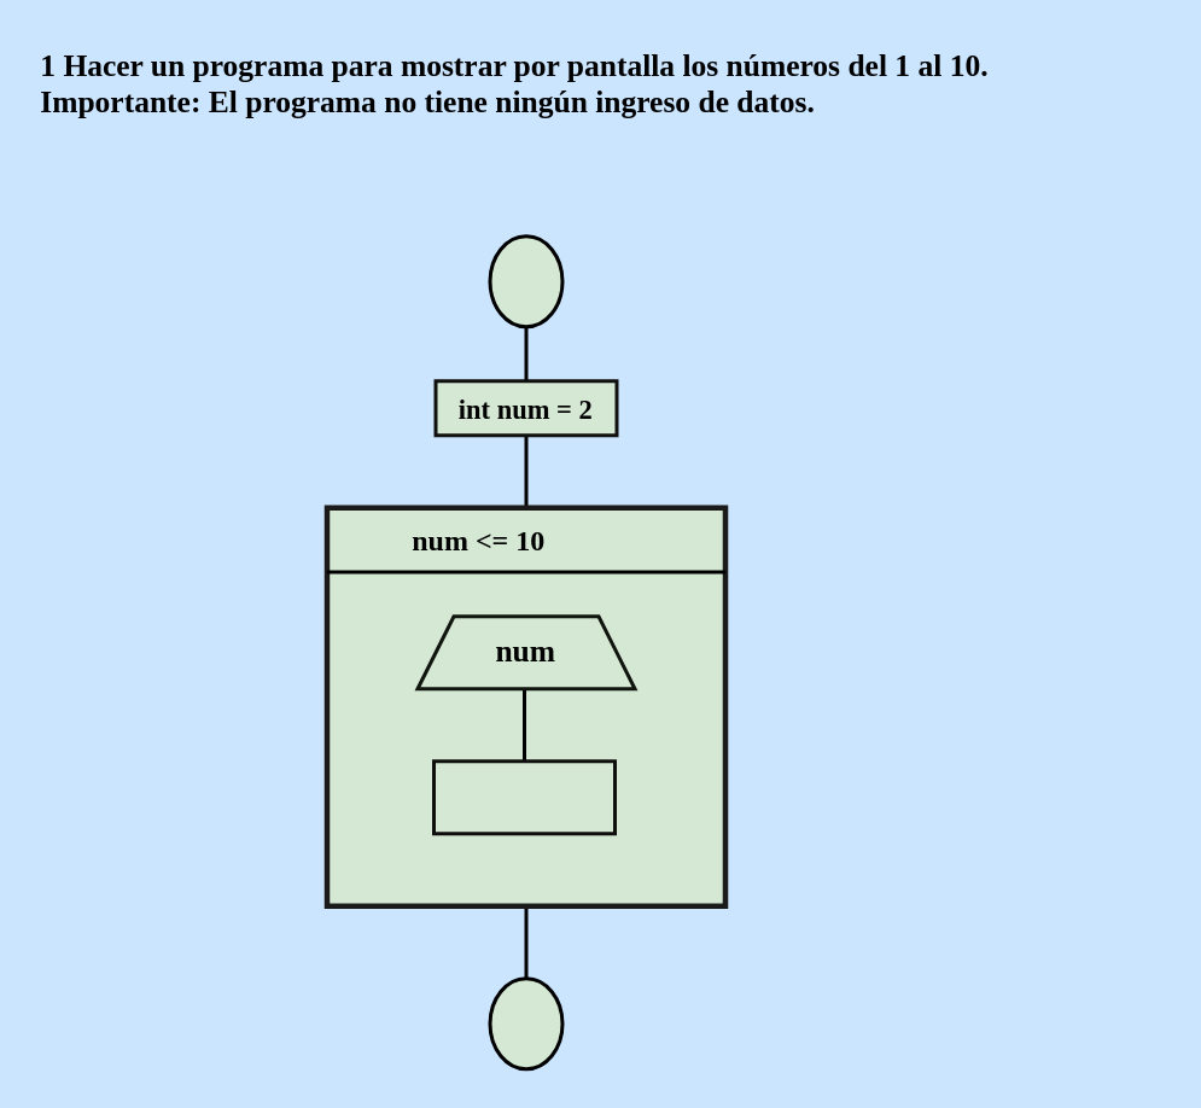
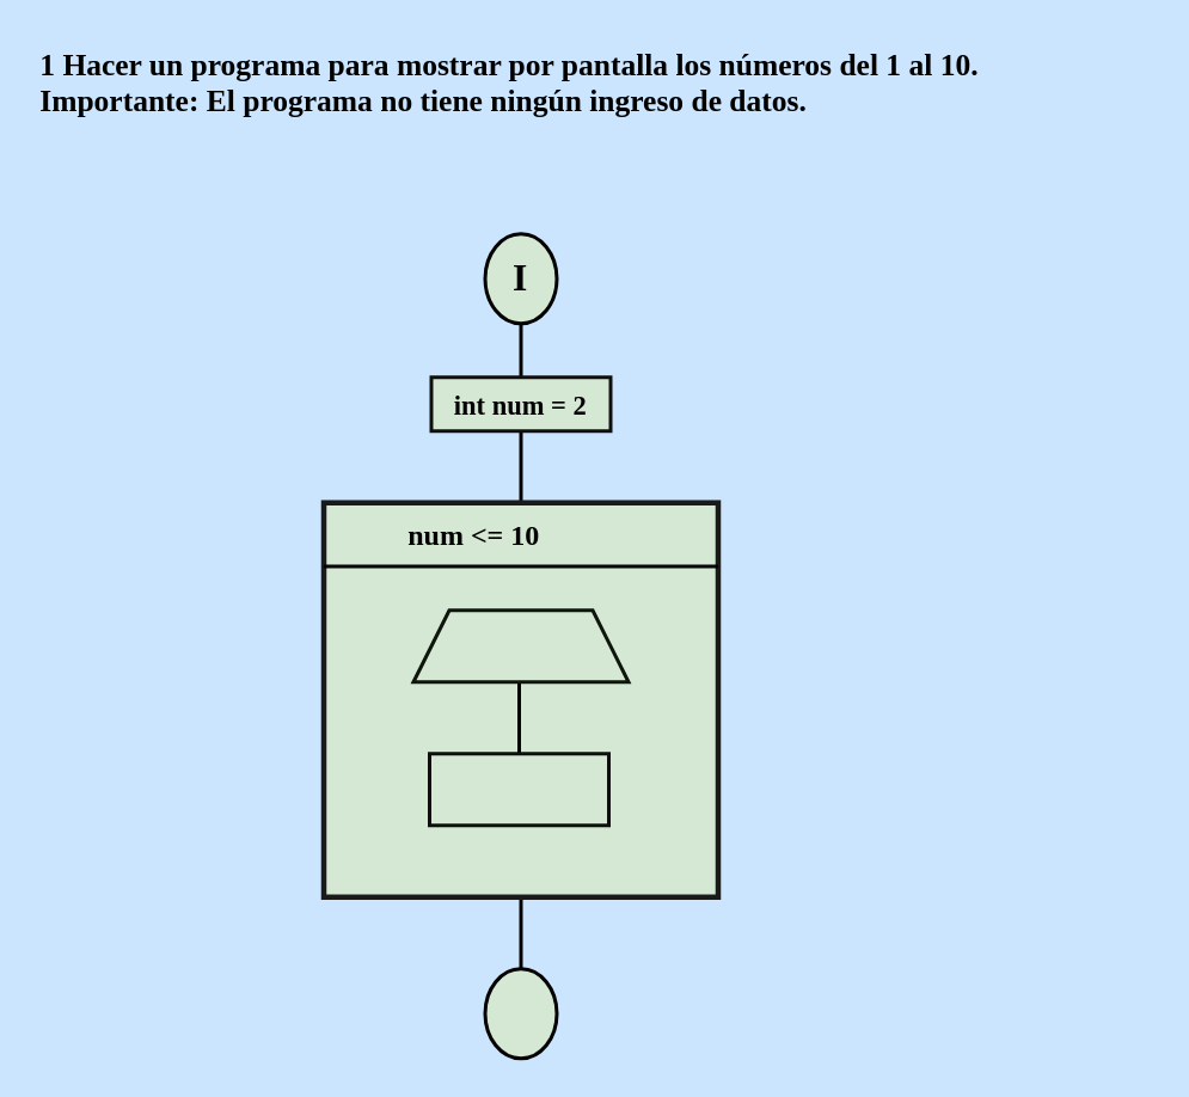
  <mxCell id="0" />
  <mxCell id="1" parent="0" />
  <mxCell id="2" value="&lt;font style=&quot;font-size: 17px;&quot; color=&quot;#000000&quot; face=&quot;Comic Sans MS&quot;&gt;&lt;b&gt;1 Hacer un programa para mostrar por pantalla los números del 1 al 10.&lt;br&gt;Importante: El programa no tiene ningún ingreso de datos.&lt;/b&gt;&lt;/font&gt;" style="text;whiteSpace=wrap;html=1;fontFamily=Architects Daughter;fontSource=https%3A%2F%2Ffonts.googleapis.com%2Fcss%3Ffamily%3DArchitects%2BDaughter;" parent="1" vertex="1"><mxGeometry x="20" y="20" width="621" height="60" as="geometry" /></mxCell>
  <mxCell id="3" value="" style="group;aspect=fixed;strokeWidth=2;strokeColor=#080808;fillColor=none;container=0;" parent="1" vertex="1" connectable="0"><mxGeometry x="180" y="280" width="220" height="220" as="geometry" /></mxCell>
  <mxCell id="4" value="" style="line;strokeWidth=2;direction=south;html=1;hachureGap=4;fontFamily=Architects Daughter;fontSource=https://fonts.googleapis.com/css?family=Architects+Daughter;strokeColor=#000000;container=0;" parent="1" vertex="1"><mxGeometry x="285" y="180" width="10" height="30" as="geometry" /></mxCell>
  <mxCell id="5" value="" style="line;strokeWidth=2;direction=south;html=1;hachureGap=4;fontFamily=Architects Daughter;fontSource=https://fonts.googleapis.com/css?family=Architects+Daughter;strokeColor=#000000;container=0;" parent="1" vertex="1"><mxGeometry x="285" y="500" width="10" height="40" as="geometry" /></mxCell>
  <mxCell id="6" value="" style="line;strokeWidth=2;direction=south;html=1;hachureGap=4;fontFamily=Architects Daughter;fontSource=https://fonts.googleapis.com/css?family=Architects+Daughter;strokeColor=#000000;container=0;" parent="1" vertex="1"><mxGeometry x="285" y="240" width="10" height="40" as="geometry" /></mxCell>
  <mxCell id="7" value="" style="strokeWidth=2;html=1;shape=mxgraph.flowchart.start_2;whiteSpace=wrap;rounded=0;labelBackgroundColor=none;strokeColor=#000000;align=center;verticalAlign=middle;fontFamily=Helvetica;fontSize=12;fontColor=default;fillColor=#d5e8d4;container=0;" parent="1" vertex="1"><mxGeometry x="270" y="130" width="40" height="50" as="geometry" /></mxCell>
+ <mxCell id="8" value="&lt;b&gt;&lt;font color=&quot;#000000&quot; style=&quot;font-size: 21px;&quot; face=&quot;Comic Sans MS&quot;&gt;I&lt;/font&gt;&lt;/b&gt;" style="text;strokeColor=none;align=center;fillColor=none;html=1;verticalAlign=middle;whiteSpace=wrap;rounded=0;fontFamily=Architects Daughter;fontSource=https%3A%2F%2Ffonts.googleapis.com%2Fcss%3Ffamily%3DArchitects%2BDaughter;container=0;" parent="1" vertex="1"><mxGeometry x="270" y="140" width="40" height="30" as="geometry" /></mxCell>
  <mxCell id="9" value="" style="strokeWidth=2;html=1;shape=mxgraph.flowchart.start_2;whiteSpace=wrap;rounded=0;labelBackgroundColor=none;strokeColor=#000000;align=center;verticalAlign=middle;fontFamily=Helvetica;fontSize=12;fontColor=default;fillColor=#d5e8d4;container=0;" parent="1" vertex="1"><mxGeometry x="270" y="540" width="40" height="50" as="geometry" /></mxCell>
  <mxCell id="10" value="" style="rounded=0;whiteSpace=wrap;html=1;labelBackgroundColor=none;strokeColor=#0f100e;strokeWidth=2;align=center;verticalAlign=middle;fontFamily=Helvetica;fontSize=12;fontColor=default;fillColor=#d5e8d4;container=0;" parent="1" vertex="1"><mxGeometry x="240" y="210" width="100" height="30" as="geometry" /></mxCell>
  <mxCell id="11" value="&lt;font face=&quot;Comic Sans MS&quot; color=&quot;#000000&quot;&gt;&lt;span style=&quot;font-size: 15px;&quot;&gt;&lt;b&gt;int num = 2&lt;/b&gt;&lt;/span&gt;&lt;/font&gt;" style="text;strokeColor=none;align=center;fillColor=none;html=1;verticalAlign=middle;whiteSpace=wrap;rounded=0;fontFamily=Architects Daughter;fontSource=https%3A%2F%2Ffonts.googleapis.com%2Fcss%3Ffamily%3DArchitects%2BDaughter;container=0;" parent="1" vertex="1"><mxGeometry x="240" y="210" width="100" height="30" as="geometry" /></mxCell>
  <mxCell id="12" value="" style="whiteSpace=wrap;html=1;aspect=fixed;rounded=0;labelBackgroundColor=none;strokeColor=#1A1A1A;strokeWidth=3;align=center;verticalAlign=middle;fontFamily=Helvetica;fontSize=12;fontColor=default;fillColor=#d5e8d4;container=0;" parent="1" vertex="1"><mxGeometry x="180" y="280" width="220.0" height="220.0" as="geometry" /></mxCell>
  <mxCell id="13" value="" style="edgeStyle=none;orthogonalLoop=1;jettySize=auto;html=1;rounded=0;strokeColor=#000000;fontFamily=Helvetica;fontSize=12;fontColor=default;fillColor=#B2C9AB;startArrow=none;startFill=0;endArrow=none;endFill=0;endSize=7;strokeWidth=2;" parent="1" edge="1"><mxGeometry width="80" relative="1" as="geometry"><mxPoint x="400" y="315.484" as="sourcePoint" /><mxPoint x="180" y="315.484" as="targetPoint" /><Array as="points" /></mxGeometry></mxCell>
  <mxCell id="14" value="&lt;b&gt;&lt;font color=&quot;#000000&quot; style=&quot;font-size: 16px;&quot; face=&quot;Comic Sans MS&quot;&gt;num &amp;lt;= 10&lt;/font&gt;&lt;/b&gt;" style="text;strokeColor=none;align=center;fillColor=none;html=1;verticalAlign=middle;whiteSpace=wrap;rounded=0;fontFamily=Architects Daughter;fontSource=https%3A%2F%2Ffonts.googleapis.com%2Fcss%3Ffamily%3DArchitects%2BDaughter;container=0;" parent="1" vertex="1"><mxGeometry x="209" y="288" width="110" height="20" as="geometry" /></mxCell>
  <mxCell id="15" value="" style="line;strokeWidth=2;direction=south;html=1;hachureGap=4;fontFamily=Architects Daughter;fontSource=https://fonts.googleapis.com/css?family=Architects+Daughter;strokeColor=#000000;container=0;" vertex="1" parent="1"><mxGeometry x="259" y="380" width="60" height="40" as="geometry" /></mxCell>
  <mxCell id="16" value="" style="shape=trapezoid;perimeter=trapezoidPerimeter;whiteSpace=wrap;html=1;fixedSize=1;rounded=0;labelBackgroundColor=none;strokeColor=#0F140C;strokeWidth=2;align=center;verticalAlign=middle;fontFamily=Helvetica;fontSize=12;fontColor=default;fillColor=#d5e8d4;container=0;" parent="1" vertex="1"><mxGeometry x="230" y="340" width="120" height="40" as="geometry" /></mxCell>
- <mxCell id="17" value="&lt;b&gt;&lt;font color=&quot;#000000&quot; style=&quot;font-size: 17px;&quot; face=&quot;Comic Sans MS&quot;&gt;num&lt;/font&gt;&lt;/b&gt;" style="text;strokeColor=none;align=center;fillColor=none;html=1;verticalAlign=middle;whiteSpace=wrap;rounded=0;fontFamily=Architects Daughter;fontSource=https%3A%2F%2Ffonts.googleapis.com%2Fcss%3Ffamily%3DArchitects%2BDaughter;container=0;" parent="1" vertex="1"><mxGeometry x="260" y="345" width="60" height="30" as="geometry" /></mxCell>
  <mxCell id="18" value="" style="rounded=0;whiteSpace=wrap;html=1;labelBackgroundColor=none;strokeColor=#0f100e;strokeWidth=2;align=center;verticalAlign=middle;fontFamily=Helvetica;fontSize=12;fontColor=default;fillColor=#d5e8d4;container=0;" parent="1" vertex="1"><mxGeometry x="239" y="420" width="100" height="40" as="geometry" /></mxCell>
